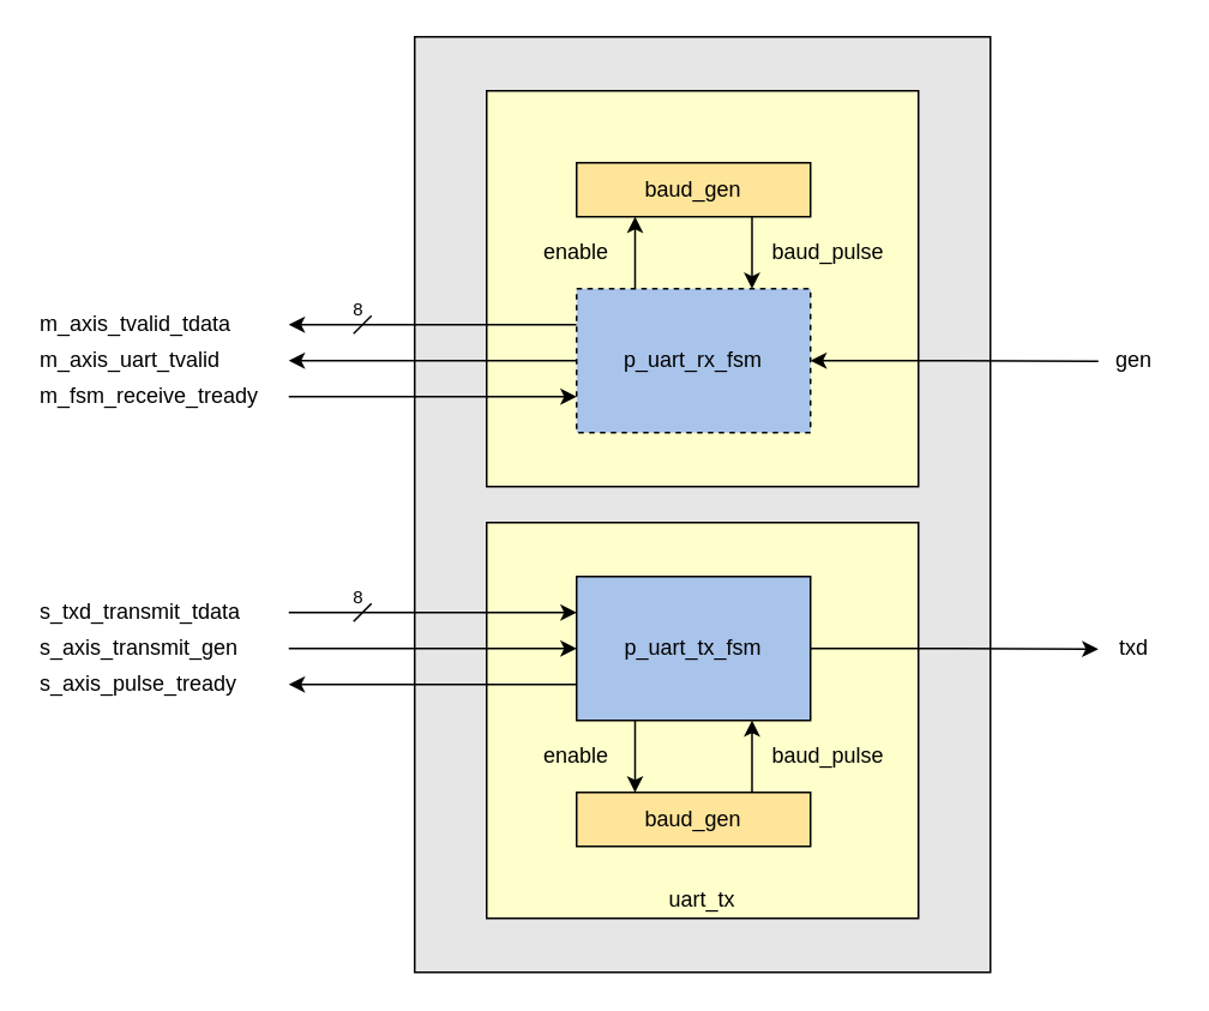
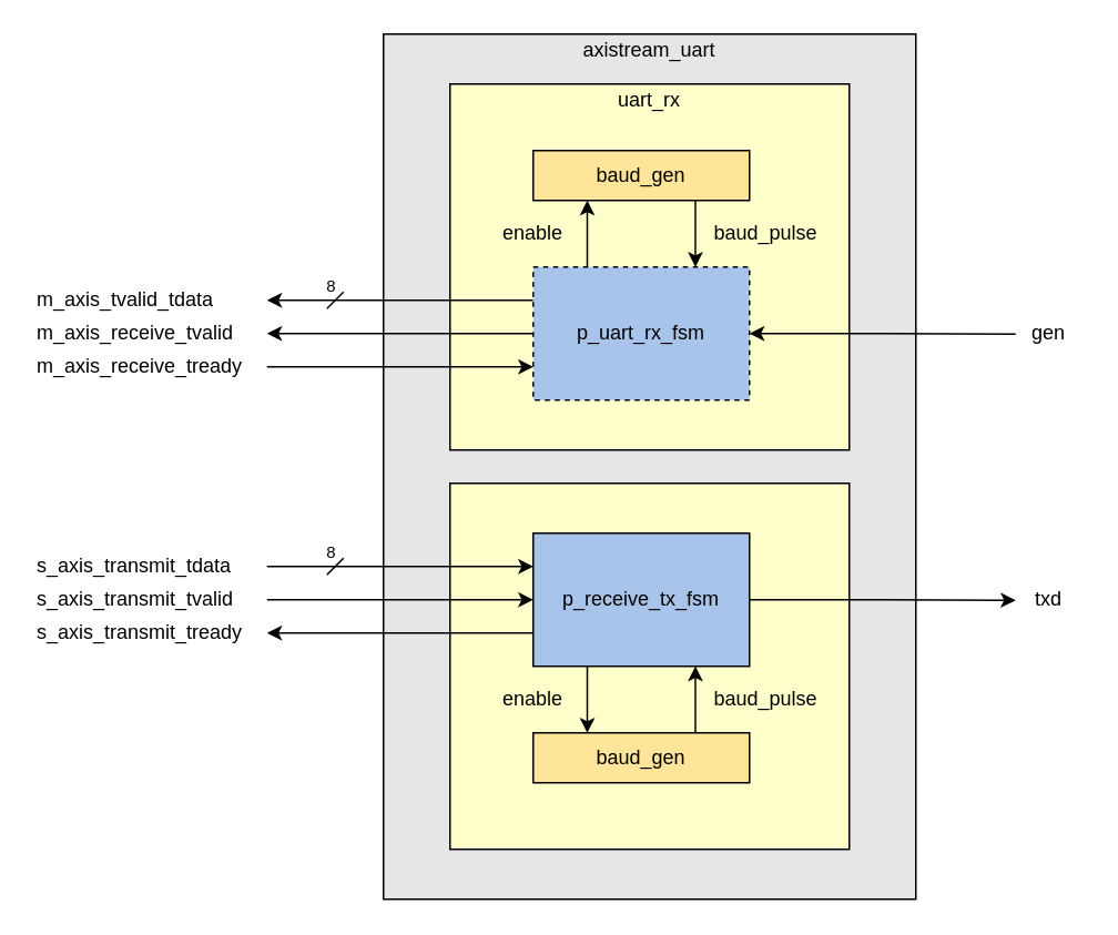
  <mxCell id="0" />
  <mxCell id="1" parent="0" />
  <mxCell id="2" value="" style="rounded=0;whiteSpace=wrap;html=1;fontSize=12;align=left;fillColor=#E6E6E6;" parent="1" vertex="1"><mxGeometry x="230" y="20" width="320" height="520" as="geometry" /></mxCell>
  <mxCell id="3" value="" style="rounded=0;whiteSpace=wrap;html=1;fontSize=12;align=left;fillColor=#FFFFCC;" parent="1" vertex="1"><mxGeometry x="270" y="290" width="240" height="220" as="geometry" /></mxCell>
  <mxCell id="4" value="" style="rounded=0;whiteSpace=wrap;html=1;fontSize=12;align=left;fillColor=#FFFFCC;" parent="1" vertex="1"><mxGeometry x="270" y="50" width="240" height="220" as="geometry" /></mxCell>
  <mxCell id="5" style="edgeStyle=orthogonalEdgeStyle;rounded=0;orthogonalLoop=1;jettySize=auto;html=1;exitX=0.75;exitY=0;exitDx=0;exitDy=0;entryX=0.75;entryY=1;entryDx=0;entryDy=0;startArrow=none;startFill=0;endArrow=classic;endFill=1;" parent="1" source="6" target="14" edge="1"><mxGeometry relative="1" as="geometry" /></mxCell>
  <mxCell id="6" value="&lt;div&gt;baud_gen&lt;/div&gt;" style="rounded=0;whiteSpace=wrap;html=1;fillColor=#FFE599;" parent="1" vertex="1"><mxGeometry x="320" y="440" width="130" height="30" as="geometry" /></mxCell>
  <mxCell id="7" value="enable" style="text;html=1;strokeColor=none;fillColor=none;align=center;verticalAlign=middle;whiteSpace=wrap;rounded=0;" parent="1" vertex="1"><mxGeometry x="270" y="410" width="100" height="20" as="geometry" /></mxCell>
  <mxCell id="8" value="baud_pulse" style="text;html=1;strokeColor=none;fillColor=none;align=center;verticalAlign=middle;whiteSpace=wrap;rounded=0;" parent="1" vertex="1"><mxGeometry x="410" y="410" width="100" height="20" as="geometry" /></mxCell>
  <mxCell id="9" style="edgeStyle=orthogonalEdgeStyle;rounded=0;orthogonalLoop=1;jettySize=auto;html=1;exitX=0.25;exitY=1;exitDx=0;exitDy=0;entryX=0.25;entryY=0;entryDx=0;entryDy=0;startArrow=none;startFill=0;endArrow=classic;endFill=1;" parent="1" source="14" target="6" edge="1"><mxGeometry relative="1" as="geometry" /></mxCell>
  <mxCell id="10" style="edgeStyle=orthogonalEdgeStyle;rounded=0;orthogonalLoop=1;jettySize=auto;html=1;exitX=0;exitY=0.5;exitDx=0;exitDy=0;startArrow=classic;startFill=1;endArrow=none;endFill=0;" parent="1" source="14" edge="1"><mxGeometry relative="1" as="geometry"><mxPoint x="160" y="360" as="targetPoint" /></mxGeometry></mxCell>
  <mxCell id="11" style="edgeStyle=orthogonalEdgeStyle;rounded=0;orthogonalLoop=1;jettySize=auto;html=1;exitX=0;exitY=0.25;exitDx=0;exitDy=0;startArrow=classic;startFill=1;endArrow=none;endFill=0;" parent="1" source="14" edge="1"><mxGeometry relative="1" as="geometry"><mxPoint x="160" y="340" as="targetPoint" /></mxGeometry></mxCell>
  <mxCell id="12" style="edgeStyle=orthogonalEdgeStyle;rounded=0;orthogonalLoop=1;jettySize=auto;html=1;exitX=0;exitY=0.75;exitDx=0;exitDy=0;startArrow=none;startFill=0;endArrow=classic;endFill=1;" parent="1" source="14" edge="1"><mxGeometry relative="1" as="geometry"><mxPoint x="160" y="380" as="targetPoint" /></mxGeometry></mxCell>
  <mxCell id="13" style="edgeStyle=orthogonalEdgeStyle;rounded=0;orthogonalLoop=1;jettySize=auto;html=1;exitX=1;exitY=0.5;exitDx=0;exitDy=0;fontSize=10;startArrow=none;startFill=0;endArrow=classic;endFill=1;" parent="1" source="14" edge="1"><mxGeometry relative="1" as="geometry"><mxPoint x="610" y="360.31" as="targetPoint" /></mxGeometry></mxCell>
- <mxCell id="14" value="p_uart_tx_fsm" style="rounded=0;whiteSpace=wrap;html=1;fillColor=#A9C4EB;" parent="1" vertex="1"><mxGeometry x="320" y="320" width="130" height="80" as="geometry" /></mxCell>
- <mxCell id="15" value="s_axis_transmit_gen" style="text;html=1;strokeColor=none;fillColor=none;align=left;verticalAlign=middle;whiteSpace=wrap;rounded=0;" parent="1" vertex="1"><mxGeometry x="20" y="350" width="140" height="20" as="geometry" /></mxCell>
- <mxCell id="16" value="s_txd_transmit_tdata" style="text;html=1;strokeColor=none;fillColor=none;align=left;verticalAlign=middle;whiteSpace=wrap;rounded=0;" parent="1" vertex="1"><mxGeometry x="20" y="330" width="140" height="20" as="geometry" /></mxCell>
- <mxCell id="17" value="s_axis_pulse_tready" style="text;html=1;strokeColor=none;fillColor=none;align=left;verticalAlign=middle;whiteSpace=wrap;rounded=0;" parent="1" vertex="1"><mxGeometry x="20" y="370" width="140" height="20" as="geometry" /></mxCell>
+ <mxCell id="14" value="p_receive_tx_fsm" style="rounded=0;whiteSpace=wrap;html=1;fillColor=#A9C4EB;" parent="1" vertex="1"><mxGeometry x="320" y="320" width="130" height="80" as="geometry" /></mxCell>
+ <mxCell id="15" value="s_axis_transmit_tvalid" style="text;html=1;strokeColor=none;fillColor=none;align=left;verticalAlign=middle;whiteSpace=wrap;rounded=0;" parent="1" vertex="1"><mxGeometry x="20" y="350" width="140" height="20" as="geometry" /></mxCell>
+ <mxCell id="16" value="s_axis_transmit_tdata" style="text;html=1;strokeColor=none;fillColor=none;align=left;verticalAlign=middle;whiteSpace=wrap;rounded=0;" parent="1" vertex="1"><mxGeometry x="20" y="330" width="140" height="20" as="geometry" /></mxCell>
+ <mxCell id="17" value="s_axis_transmit_tready" style="text;html=1;strokeColor=none;fillColor=none;align=left;verticalAlign=middle;whiteSpace=wrap;rounded=0;" parent="1" vertex="1"><mxGeometry x="20" y="370" width="140" height="20" as="geometry" /></mxCell>
  <mxCell id="18" value="" style="endArrow=none;html=1;" parent="1" edge="1"><mxGeometry width="50" height="50" relative="1" as="geometry"><mxPoint x="196" y="345" as="sourcePoint" /><mxPoint x="206" y="335" as="targetPoint" /></mxGeometry></mxCell>
  <mxCell id="19" value="8" style="text;html=1;strokeColor=none;fillColor=none;align=center;verticalAlign=middle;whiteSpace=wrap;rounded=0;fontSize=10;" parent="1" vertex="1"><mxGeometry x="189" y="326" width="20" height="10" as="geometry" /></mxCell>
  <mxCell id="20" value="txd" style="text;html=1;strokeColor=none;fillColor=none;align=center;verticalAlign=middle;whiteSpace=wrap;rounded=0;fontSize=12;" parent="1" vertex="1"><mxGeometry x="610" y="350" width="40" height="20" as="geometry" /></mxCell>
  <mxCell id="21" style="edgeStyle=orthogonalEdgeStyle;rounded=0;orthogonalLoop=1;jettySize=auto;html=1;exitX=0.75;exitY=1;exitDx=0;exitDy=0;entryX=0.75;entryY=0;entryDx=0;entryDy=0;fontSize=12;startArrow=none;startFill=0;endArrow=classic;endFill=1;" parent="1" source="22" target="30" edge="1"><mxGeometry relative="1" as="geometry" /></mxCell>
  <mxCell id="22" value="&lt;div&gt;baud_gen&lt;/div&gt;" style="rounded=0;whiteSpace=wrap;html=1;fillColor=#FFE599;" parent="1" vertex="1"><mxGeometry x="320" y="90" width="130" height="30" as="geometry" /></mxCell>
  <mxCell id="23" value="enable" style="text;html=1;strokeColor=none;fillColor=none;align=center;verticalAlign=middle;whiteSpace=wrap;rounded=0;" parent="1" vertex="1"><mxGeometry x="270" y="130" width="100" height="20" as="geometry" /></mxCell>
  <mxCell id="24" value="baud_pulse" style="text;html=1;strokeColor=none;fillColor=none;align=center;verticalAlign=middle;whiteSpace=wrap;rounded=0;" parent="1" vertex="1"><mxGeometry x="410" y="130" width="100" height="20" as="geometry" /></mxCell>
  <mxCell id="25" style="edgeStyle=orthogonalEdgeStyle;rounded=0;orthogonalLoop=1;jettySize=auto;html=1;exitX=0;exitY=0.5;exitDx=0;exitDy=0;startArrow=none;startFill=0;endArrow=classic;endFill=1;" parent="1" source="30" edge="1"><mxGeometry relative="1" as="geometry"><mxPoint x="160" y="200" as="targetPoint" /></mxGeometry></mxCell>
  <mxCell id="26" style="edgeStyle=orthogonalEdgeStyle;rounded=0;orthogonalLoop=1;jettySize=auto;html=1;exitX=0;exitY=0.25;exitDx=0;exitDy=0;startArrow=none;startFill=0;endArrow=classic;endFill=1;" parent="1" source="30" edge="1"><mxGeometry relative="1" as="geometry"><mxPoint x="160" y="180" as="targetPoint" /></mxGeometry></mxCell>
  <mxCell id="27" style="edgeStyle=orthogonalEdgeStyle;rounded=0;orthogonalLoop=1;jettySize=auto;html=1;exitX=0;exitY=0.75;exitDx=0;exitDy=0;startArrow=classic;startFill=1;endArrow=none;endFill=0;" parent="1" source="30" edge="1"><mxGeometry relative="1" as="geometry"><mxPoint x="160" y="220" as="targetPoint" /></mxGeometry></mxCell>
  <mxCell id="28" style="edgeStyle=orthogonalEdgeStyle;rounded=0;orthogonalLoop=1;jettySize=auto;html=1;exitX=1;exitY=0.5;exitDx=0;exitDy=0;fontSize=10;startArrow=classic;startFill=1;endArrow=none;endFill=0;" parent="1" source="30" edge="1"><mxGeometry relative="1" as="geometry"><mxPoint x="610" y="200.31" as="targetPoint" /></mxGeometry></mxCell>
  <mxCell id="29" style="edgeStyle=orthogonalEdgeStyle;rounded=0;orthogonalLoop=1;jettySize=auto;html=1;exitX=0.25;exitY=0;exitDx=0;exitDy=0;entryX=0.25;entryY=1;entryDx=0;entryDy=0;fontSize=12;startArrow=none;startFill=0;endArrow=classic;endFill=1;" parent="1" source="30" target="22" edge="1"><mxGeometry relative="1" as="geometry" /></mxCell>
  <mxCell id="30" value="p_uart_rx_fsm" style="rounded=0;whiteSpace=wrap;html=1;fillColor=#A9C4EB;dashed=1;" parent="1" vertex="1"><mxGeometry x="320" y="160" width="130" height="80" as="geometry" /></mxCell>
- <mxCell id="31" value="m_axis_uart_tvalid" style="text;html=1;strokeColor=none;fillColor=none;align=left;verticalAlign=middle;whiteSpace=wrap;rounded=0;" parent="1" vertex="1"><mxGeometry x="20" y="190" width="140" height="20" as="geometry" /></mxCell>
+ <mxCell id="31" value="m_axis_receive_tvalid" style="text;html=1;strokeColor=none;fillColor=none;align=left;verticalAlign=middle;whiteSpace=wrap;rounded=0;" parent="1" vertex="1"><mxGeometry x="20" y="190" width="140" height="20" as="geometry" /></mxCell>
  <mxCell id="32" value="m_axis_tvalid_tdata" style="text;html=1;strokeColor=none;fillColor=none;align=left;verticalAlign=middle;whiteSpace=wrap;rounded=0;" parent="1" vertex="1"><mxGeometry x="20" y="170" width="140" height="20" as="geometry" /></mxCell>
- <mxCell id="33" value="m_fsm_receive_tready" style="text;html=1;strokeColor=none;fillColor=none;align=left;verticalAlign=middle;whiteSpace=wrap;rounded=0;" parent="1" vertex="1"><mxGeometry x="20" y="210" width="140" height="20" as="geometry" /></mxCell>
+ <mxCell id="33" value="m_axis_receive_tready" style="text;html=1;strokeColor=none;fillColor=none;align=left;verticalAlign=middle;whiteSpace=wrap;rounded=0;" parent="1" vertex="1"><mxGeometry x="20" y="210" width="140" height="20" as="geometry" /></mxCell>
  <mxCell id="34" value="" style="endArrow=none;html=1;" parent="1" edge="1"><mxGeometry width="50" height="50" relative="1" as="geometry"><mxPoint x="196" y="185" as="sourcePoint" /><mxPoint x="206" y="175" as="targetPoint" /></mxGeometry></mxCell>
  <mxCell id="35" value="8" style="text;html=1;strokeColor=none;fillColor=none;align=center;verticalAlign=middle;whiteSpace=wrap;rounded=0;fontSize=10;" parent="1" vertex="1"><mxGeometry x="189" y="166" width="20" height="10" as="geometry" /></mxCell>
  <mxCell id="36" value="gen" style="text;html=1;strokeColor=none;fillColor=none;align=center;verticalAlign=middle;whiteSpace=wrap;rounded=0;fontSize=12;" parent="1" vertex="1"><mxGeometry x="610" y="190" width="40" height="20" as="geometry" /></mxCell>
- <mxCell id="37" value="uart_tx" style="text;html=1;strokeColor=none;fillColor=none;align=center;verticalAlign=middle;whiteSpace=wrap;rounded=0;fontSize=12;" parent="1" vertex="1"><mxGeometry x="270" y="490" width="240" height="20" as="geometry" /></mxCell>
+ <mxCell id="38" value="uart_rx" style="text;html=1;strokeColor=none;fillColor=none;align=center;verticalAlign=middle;whiteSpace=wrap;rounded=0;fontSize=12;" parent="1" vertex="1"><mxGeometry x="270" y="50" width="240" height="20" as="geometry" /></mxCell>
+ <mxCell id="39" value="axistream_uart" style="text;html=1;strokeColor=none;fillColor=none;align=center;verticalAlign=middle;whiteSpace=wrap;rounded=0;fontSize=12;" parent="1" vertex="1"><mxGeometry x="230" y="20" width="320" height="20" as="geometry" /></mxCell>
